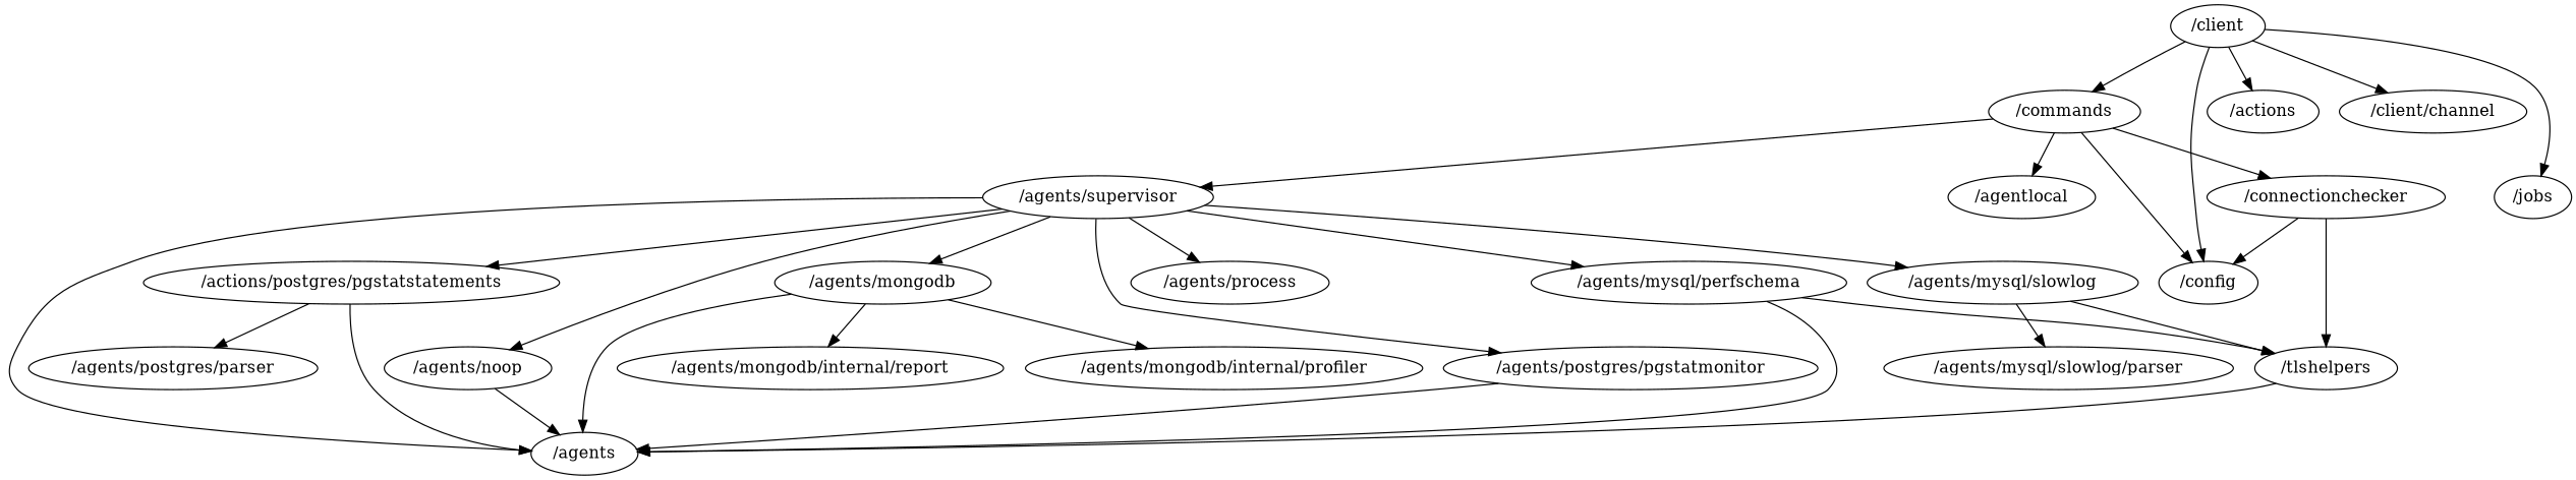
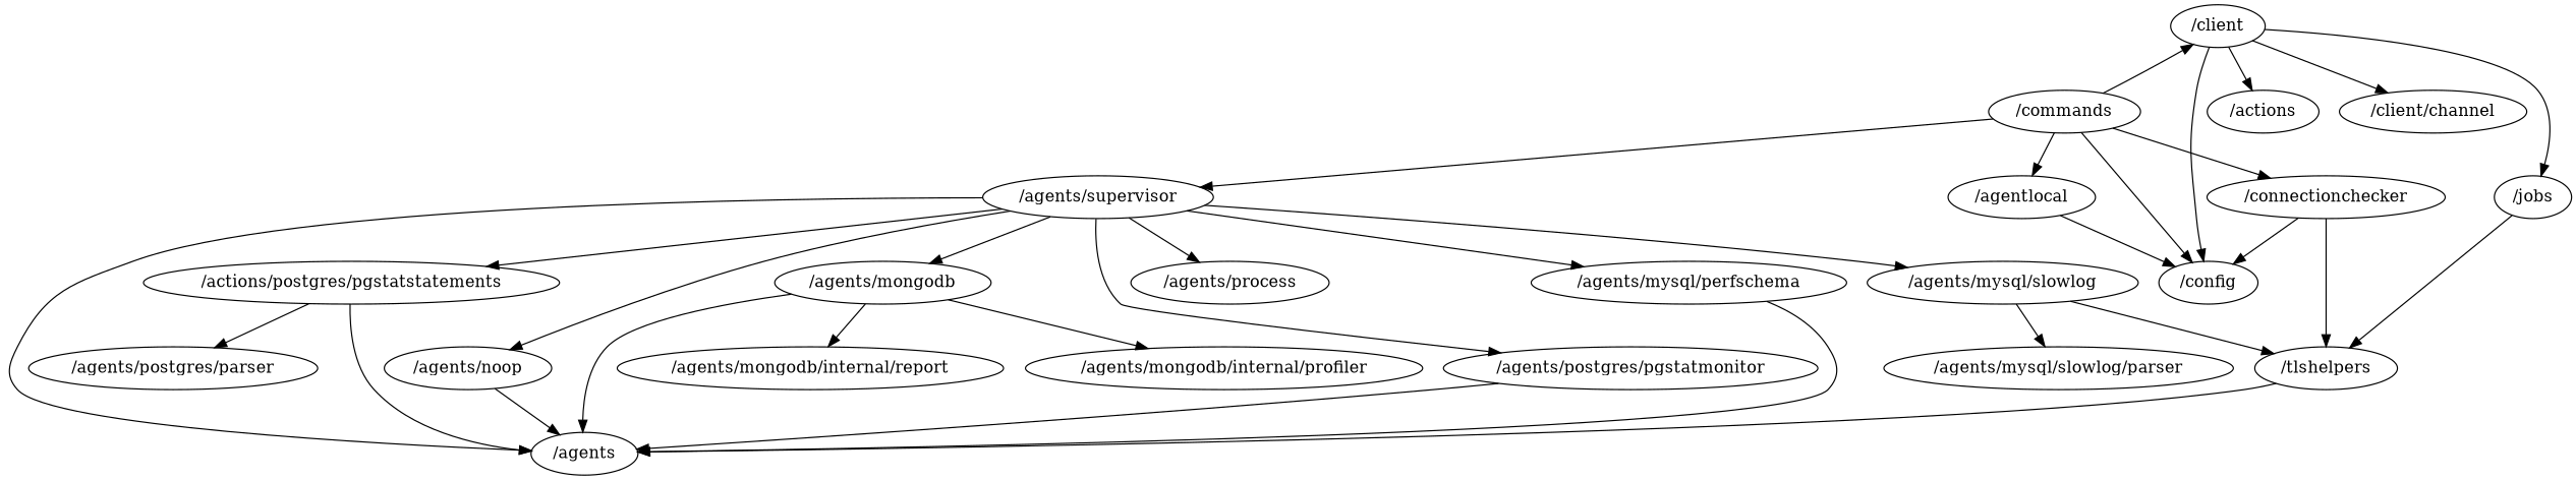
  digraph {
    "/agentlocal"
    "/config"
    "/agents/mongodb"
    "/agents"
    "/agents/mongodb/internal/profiler"
    "/agents/mongodb/internal/report"
    "/agents/mysql/perfschema"
    "/tlshelpers"
    "/agents/mysql/slowlog"
    "/agents/mysql/slowlog/parser"
    "/agents/noop"
    "/agents/postgres/pgstatmonitor"
    n13 [label="/actions/postgres/pgstatstatements"]
    "/agents/postgres/parser"
    "/agents/supervisor"
    "/agents/process"
    "/client"
    "/actions"
    "/client/channel"
    "/jobs"
    "/commands"
    "/connectionchecker"
+   "/agentlocal" -> "/config"
    "/agents/mongodb" -> "/agents"
    "/agents/mongodb" -> "/agents/mongodb/internal/profiler"
    "/agents/mongodb" -> "/agents/mongodb/internal/report"
    "/agents/mysql/perfschema" -> "/agents"
-   "/agents/mysql/perfschema" -> "/tlshelpers"
+   "/jobs" -> "/tlshelpers"
    "/tlshelpers" -> "/agents"
    "/agents/mysql/slowlog" -> "/tlshelpers"
    "/agents/mysql/slowlog" -> "/agents/mysql/slowlog/parser"
    "/agents/noop" -> "/agents"
    "/agents/postgres/pgstatmonitor" -> "/agents"
    n13 -> "/agents"
    n13 -> "/agents/postgres/parser"
    "/agents/supervisor" -> "/agents/mongodb"
    "/agents/supervisor" -> "/agents"
    "/agents/supervisor" -> "/agents/mysql/perfschema"
    "/agents/supervisor" -> "/agents/mysql/slowlog"
    "/agents/supervisor" -> "/agents/noop"
    "/agents/supervisor" -> "/agents/postgres/pgstatmonitor"
    "/agents/supervisor" -> n13
    "/agents/supervisor" -> "/agents/process"
    "/client" -> "/config"
    "/client" -> "/actions"
    "/client" -> "/client/channel"
    "/client" -> "/jobs"
    "/commands" -> "/agentlocal"
    "/commands" -> "/config"
    "/commands" -> "/agents/supervisor"
-   "/client" -> "/commands"
+   "/commands" -> "/client"
    "/commands" -> "/connectionchecker"
    "/connectionchecker" -> "/config"
    "/connectionchecker" -> "/tlshelpers"
  }
